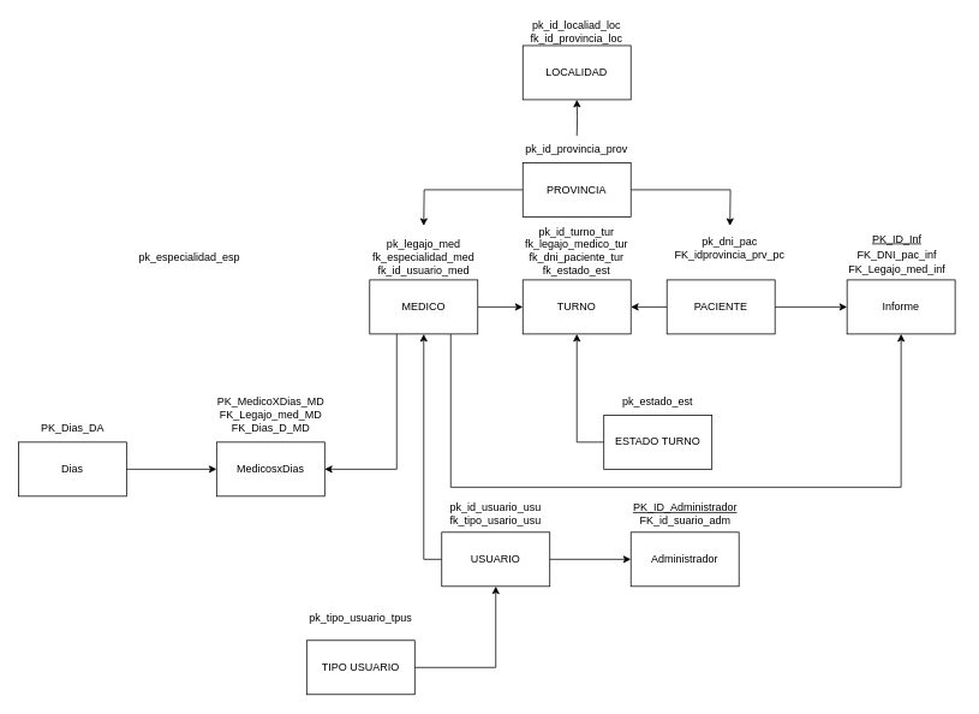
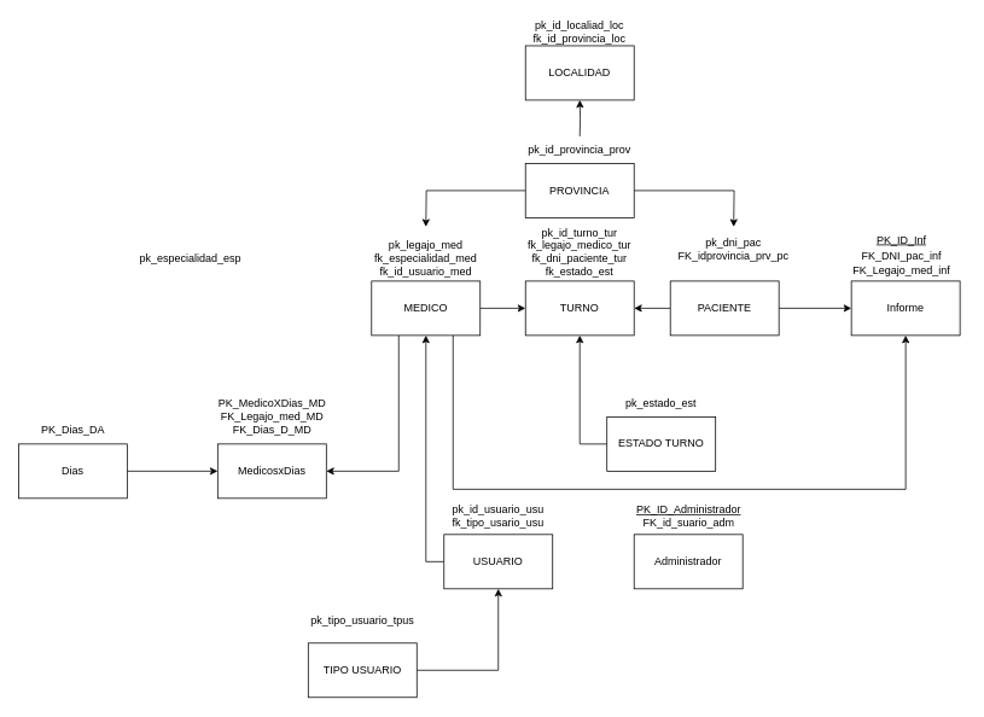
  <mxCell id="0" />
  <mxCell id="1" parent="0" />
  <mxCell id="2" style="edgeStyle=orthogonalEdgeStyle;rounded=0;orthogonalLoop=1;jettySize=auto;html=1;exitX=0;exitY=0.5;exitDx=0;exitDy=0;entryX=0.5;entryY=1;entryDx=0;entryDy=0;" parent="1" source="4" target="9" edge="1"><mxGeometry relative="1" as="geometry" /></mxCell>
- <mxCell id="3" style="edgeStyle=orthogonalEdgeStyle;rounded=0;orthogonalLoop=1;jettySize=auto;html=1;exitX=1;exitY=0.5;exitDx=0;exitDy=0;entryX=0;entryY=0.5;entryDx=0;entryDy=0;" edge="1" parent="1" source="4" target="34"><mxGeometry relative="1" as="geometry" /></mxCell>
  <mxCell id="4" value="USUARIO" style="rounded=0;whiteSpace=wrap;html=1;" parent="1" vertex="1"><mxGeometry x="490" y="590" width="120" height="60" as="geometry" /></mxCell>
  <mxCell id="5" value="pk_id_usuario_usu&lt;div&gt;fk_tipo_usario_usu&lt;/div&gt;" style="text;html=1;align=center;verticalAlign=middle;whiteSpace=wrap;rounded=0;" parent="1" vertex="1"><mxGeometry x="490" y="560" width="120" height="20" as="geometry" /></mxCell>
  <mxCell id="6" value="" style="edgeStyle=orthogonalEdgeStyle;rounded=0;orthogonalLoop=1;jettySize=auto;html=1;" parent="1" source="9" target="13" edge="1"><mxGeometry relative="1" as="geometry" /></mxCell>
  <mxCell id="7" style="edgeStyle=orthogonalEdgeStyle;rounded=0;orthogonalLoop=1;jettySize=auto;html=1;exitX=0.25;exitY=1;exitDx=0;exitDy=0;entryX=1;entryY=0.5;entryDx=0;entryDy=0;" edge="1" parent="1" source="9" target="39"><mxGeometry relative="1" as="geometry" /></mxCell>
  <mxCell id="8" style="edgeStyle=orthogonalEdgeStyle;rounded=0;orthogonalLoop=1;jettySize=auto;html=1;exitX=0.75;exitY=1;exitDx=0;exitDy=0;entryX=0.5;entryY=1;entryDx=0;entryDy=0;" edge="1" parent="1" source="9" target="31"><mxGeometry relative="1" as="geometry"><Array as="points"><mxPoint x="500" y="540" /><mxPoint x="1000" y="540" /></Array></mxGeometry></mxCell>
  <mxCell id="9" value="&lt;div&gt;MEDICO&lt;/div&gt;" style="rounded=0;whiteSpace=wrap;html=1;" parent="1" vertex="1"><mxGeometry x="410" y="310" width="120" height="60" as="geometry" /></mxCell>
  <mxCell id="10" value="" style="edgeStyle=orthogonalEdgeStyle;rounded=0;orthogonalLoop=1;jettySize=auto;html=1;" parent="1" source="12" target="13" edge="1"><mxGeometry relative="1" as="geometry" /></mxCell>
  <mxCell id="11" style="edgeStyle=orthogonalEdgeStyle;rounded=0;orthogonalLoop=1;jettySize=auto;html=1;exitX=1;exitY=0.5;exitDx=0;exitDy=0;entryX=0;entryY=0.5;entryDx=0;entryDy=0;" parent="1" source="12" target="31" edge="1"><mxGeometry relative="1" as="geometry" /></mxCell>
  <mxCell id="12" value="&lt;div&gt;PACIENTE&lt;/div&gt;" style="rounded=0;whiteSpace=wrap;html=1;" parent="1" vertex="1"><mxGeometry x="740" y="310" width="120" height="60" as="geometry" /></mxCell>
  <mxCell id="13" value="TURNO" style="rounded=0;whiteSpace=wrap;html=1;" parent="1" vertex="1"><mxGeometry y="310" width="120" height="60" as="geometry" x="580" /></mxCell>
  <mxCell id="14" style="edgeStyle=orthogonalEdgeStyle;rounded=0;orthogonalLoop=1;jettySize=auto;html=1;exitX=0;exitY=0.5;exitDx=0;exitDy=0;entryX=0.5;entryY=1;entryDx=0;entryDy=0;" parent="1" source="15" target="13" edge="1"><mxGeometry relative="1" as="geometry" /></mxCell>
  <mxCell id="15" value="ESTADO TURNO" style="rounded=0;whiteSpace=wrap;html=1;" parent="1" vertex="1"><mxGeometry x="670" y="460" width="120" height="60" as="geometry" /></mxCell>
  <mxCell id="16" style="edgeStyle=orthogonalEdgeStyle;rounded=0;orthogonalLoop=1;jettySize=auto;html=1;" parent="1" source="19" edge="1"><mxGeometry relative="1" as="geometry"><mxPoint x="470" y="250" as="targetPoint" /></mxGeometry></mxCell>
  <mxCell id="17" style="edgeStyle=orthogonalEdgeStyle;rounded=0;orthogonalLoop=1;jettySize=auto;html=1;" parent="1" source="19" edge="1"><mxGeometry relative="1" as="geometry"><mxPoint x="810" y="250" as="targetPoint" /></mxGeometry></mxCell>
  <mxCell id="18" style="edgeStyle=orthogonalEdgeStyle;rounded=0;orthogonalLoop=1;jettySize=auto;html=1;entryX=0.5;entryY=1;entryDx=0;entryDy=0;" parent="1" target="20" edge="1"><mxGeometry relative="1" as="geometry"><mxPoint x="640" y="140" as="targetPoint" /><mxPoint x="640" y="150" as="sourcePoint" /></mxGeometry></mxCell>
  <mxCell id="19" value="PROVINCIA" style="rounded=0;whiteSpace=wrap;html=1;" parent="1" vertex="1"><mxGeometry y="180" width="120" height="60" as="geometry" x="580" /></mxCell>
  <mxCell id="20" value="LOCALIDAD" style="rounded=0;whiteSpace=wrap;html=1;" parent="1" vertex="1"><mxGeometry y="50" width="120" height="60" as="geometry" x="580" /></mxCell>
  <mxCell id="21" style="edgeStyle=orthogonalEdgeStyle;rounded=0;orthogonalLoop=1;jettySize=auto;html=1;exitX=1;exitY=0.5;exitDx=0;exitDy=0;entryX=0.5;entryY=1;entryDx=0;entryDy=0;" parent="1" source="22" target="4" edge="1"><mxGeometry relative="1" as="geometry" /></mxCell>
  <mxCell id="22" value="TIPO USUARIO" style="rounded=0;whiteSpace=wrap;html=1;" parent="1" vertex="1"><mxGeometry x="340" y="710" width="120" height="60" as="geometry" /></mxCell>
  <mxCell id="23" value="pk_estado_est" style="text;html=1;align=center;verticalAlign=middle;whiteSpace=wrap;rounded=0;" parent="1" vertex="1"><mxGeometry x="700" y="430" width="60" height="30" as="geometry" /></mxCell>
  <mxCell id="24" value="pk_id_turno_tur&lt;div&gt;fk_legajo_medico_tur&lt;/div&gt;&lt;div&gt;fk_dni_paciente_tur&lt;/div&gt;&lt;div&gt;fk_estado_est&lt;/div&gt;&lt;div&gt;&lt;br&gt;&lt;/div&gt;" style="text;html=1;align=center;verticalAlign=middle;whiteSpace=wrap;rounded=0;" parent="1" vertex="1"><mxGeometry x="610" y="270" width="60" height="30" as="geometry" /></mxCell>
  <mxCell id="25" value="&lt;div&gt;pk_dni_pac&lt;/div&gt;&lt;div&gt;FK_idprovincia_prv_pc&lt;/div&gt;" style="text;html=1;align=center;verticalAlign=middle;whiteSpace=wrap;rounded=0;" parent="1" vertex="1"><mxGeometry x="780" y="260" width="60" height="30" as="geometry" /></mxCell>
  <mxCell id="26" value="pk_legajo_med&lt;div&gt;&lt;span style=&quot;background-color: initial;&quot;&gt;fk_especialidad_med&lt;/span&gt;&lt;div&gt;fk_id_usuario_med&lt;/div&gt;&lt;/div&gt;" style="text;html=1;align=center;verticalAlign=middle;whiteSpace=wrap;rounded=0;" parent="1" vertex="1"><mxGeometry x="440" y="270" width="60" height="30" as="geometry" /></mxCell>
  <mxCell id="27" value="pk_especialidad_esp" style="text;html=1;align=center;verticalAlign=middle;whiteSpace=wrap;rounded=0;" parent="1" vertex="1"><mxGeometry x="180" y="270" width="60" height="30" as="geometry" /></mxCell>
  <mxCell id="28" value="pk_tipo_usuario_tpus" style="text;html=1;align=center;verticalAlign=middle;whiteSpace=wrap;rounded=0;" parent="1" vertex="1"><mxGeometry x="340" y="670" width="120" height="30" as="geometry" /></mxCell>
  <mxCell id="29" value="pk_id_localiad_loc&lt;div&gt;fk_id_provincia_loc&lt;/div&gt;" style="text;html=1;align=center;verticalAlign=middle;whiteSpace=wrap;rounded=0;" parent="1" vertex="1"><mxGeometry x="610" y="20" width="60" height="30" as="geometry" /></mxCell>
  <mxCell id="30" value="pk_id_provincia_prov" style="text;html=1;align=center;verticalAlign=middle;whiteSpace=wrap;rounded=0;" parent="1" vertex="1"><mxGeometry x="610" y="150" width="60" height="30" as="geometry" /></mxCell>
  <mxCell id="31" value="&lt;div&gt;Informe&lt;/div&gt;" style="rounded=0;whiteSpace=wrap;html=1;" parent="1" vertex="1"><mxGeometry x="940" y="310" width="120" height="60" as="geometry" /></mxCell>
  <mxCell id="32" value="&lt;u&gt;PK_ID_Inf&lt;/u&gt;" style="text;html=1;align=center;verticalAlign=middle;resizable=0;points=[];autosize=1;strokeColor=none;fillColor=none;" parent="1" vertex="1"><mxGeometry x="955" y="250" width="80" height="30" as="geometry" /></mxCell>
  <mxCell id="33" value="&lt;div&gt;FK_DNI_pac_inf&lt;/div&gt;&lt;div&gt;FK_Legajo_med_inf&lt;br&gt;&lt;/div&gt;" style="text;html=1;align=center;verticalAlign=middle;resizable=0;points=[];autosize=1;strokeColor=none;fillColor=none;" parent="1" vertex="1"><mxGeometry x="925" y="270" width="140" height="40" as="geometry" /></mxCell>
  <mxCell id="34" value="&lt;div&gt;Administrador&lt;/div&gt;" style="rounded=0;whiteSpace=wrap;html=1;" vertex="1" parent="1"><mxGeometry x="700" y="590" width="120" height="60" as="geometry" /></mxCell>
  <mxCell id="35" value="&lt;div&gt;&lt;u&gt;PK_ID_Administrador&lt;/u&gt;&lt;/div&gt;&lt;div&gt;FK_id_suario_adm&lt;br&gt;&lt;/div&gt;" style="text;html=1;align=center;verticalAlign=middle;resizable=0;points=[];autosize=1;strokeColor=none;fillColor=none;" vertex="1" parent="1"><mxGeometry x="690" y="550" width="140" height="40" as="geometry" /></mxCell>
  <mxCell id="36" style="edgeStyle=orthogonalEdgeStyle;rounded=0;orthogonalLoop=1;jettySize=auto;html=1;exitX=1;exitY=0.5;exitDx=0;exitDy=0;entryX=0;entryY=0.5;entryDx=0;entryDy=0;" edge="1" parent="1" source="37" target="39"><mxGeometry relative="1" as="geometry" /></mxCell>
  <mxCell id="37" value="&lt;div&gt;Dias&lt;/div&gt;" style="rounded=0;whiteSpace=wrap;html=1;" vertex="1" parent="1"><mxGeometry x="20" y="490" width="120" height="60" as="geometry" /></mxCell>
  <mxCell id="38" value="&lt;div&gt;PK_Dias_DA&lt;/div&gt;" style="text;html=1;align=center;verticalAlign=middle;resizable=0;points=[];autosize=1;strokeColor=none;fillColor=none;" vertex="1" parent="1"><mxGeometry x="30" y="460" width="100" height="30" as="geometry" /></mxCell>
  <mxCell id="39" value="&lt;div&gt;MedicosxDias&lt;/div&gt;" style="rounded=0;whiteSpace=wrap;html=1;" vertex="1" parent="1"><mxGeometry x="240" y="490" width="120" height="60" as="geometry" /></mxCell>
  <mxCell id="40" value="&lt;div&gt;PK_MedicoXDias_MD&lt;/div&gt;&lt;div&gt;FK_Legajo_med_MD&lt;/div&gt;&lt;div&gt;FK_Dias_D_MD&lt;/div&gt;" style="text;html=1;align=center;verticalAlign=middle;resizable=0;points=[];autosize=1;strokeColor=none;fillColor=none;" vertex="1" parent="1"><mxGeometry x="230" y="430" width="140" height="60" as="geometry" /></mxCell>
